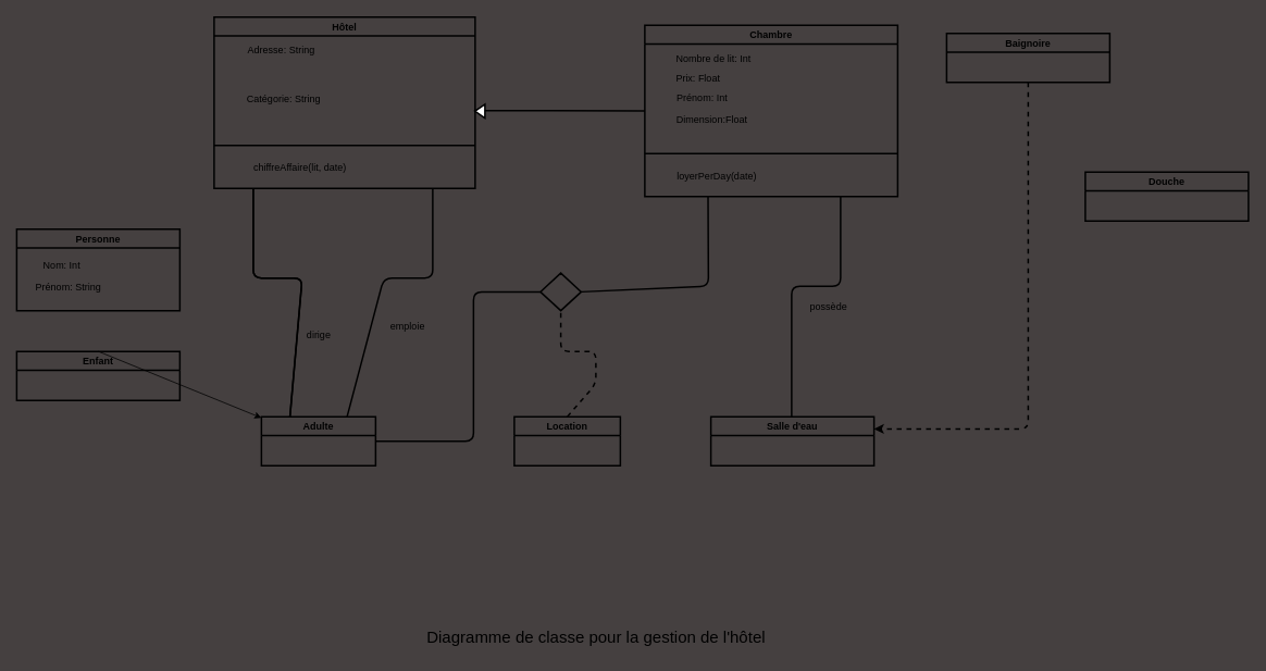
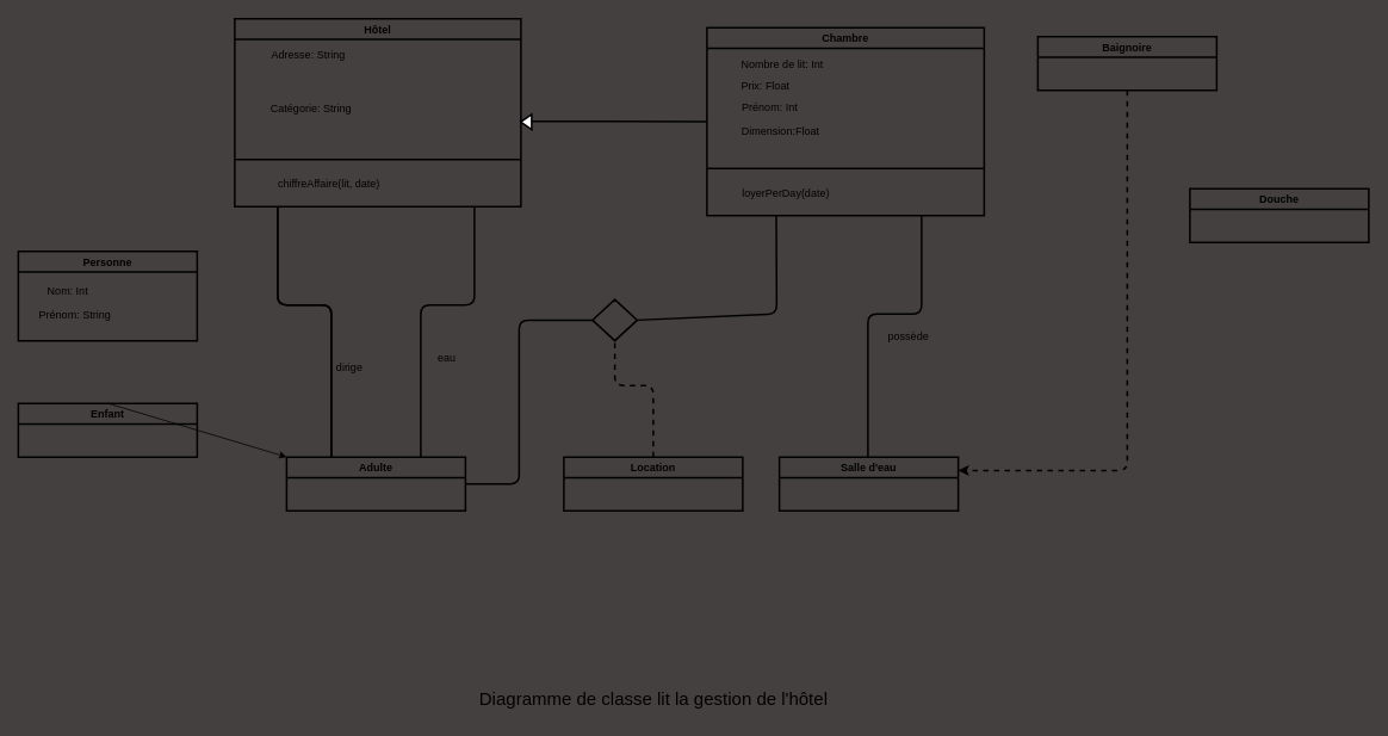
  <mxCell id="0" />
  <mxCell id="1" parent="0" />
  <mxCell id="2" value="Personne" style="swimlane;strokeWidth=2;fillColor=none;" parent="1" vertex="1"><mxGeometry x="20" y="280" width="200" height="100" as="geometry"><mxRectangle x="100" y="30" width="100" height="30" as="alternateBounds" /></mxGeometry></mxCell>
  <mxCell id="3" value="Nom: Int" style="text;html=1;align=center;verticalAlign=middle;resizable=0;points=[];autosize=1;strokeColor=none;fillColor=none;strokeWidth=2;" parent="2" vertex="1"><mxGeometry x="10" y="30" width="90" height="30" as="geometry" /></mxCell>
  <mxCell id="4" value="Prénom: String" style="text;html=1;align=center;verticalAlign=middle;resizable=0;points=[];autosize=1;strokeColor=none;fillColor=none;strokeWidth=2;" parent="2" vertex="1"><mxGeometry x="13" y="56" width="100" height="30" as="geometry" /></mxCell>
  <mxCell id="5" style="edgeStyle=none;html=1;exitX=0.5;exitY=0;exitDx=0;exitDy=0;" edge="1" parent="1" source="6" target="7"><mxGeometry relative="1" as="geometry" /></mxCell>
- <mxCell id="6" value="Enfant" style="swimlane;strokeWidth=2;fillColor=none;" parent="1" vertex="1"><mxGeometry x="20" y="430" width="200" height="60" as="geometry"><mxRectangle x="100" y="30" width="100" height="30" as="alternateBounds" /></mxGeometry></mxCell>
- <mxCell id="7" value="Adulte" style="swimlane;strokeWidth=2;fillColor=none;" parent="1" vertex="1"><mxGeometry x="320" y="510" width="140" height="60" as="geometry"><mxRectangle x="100" y="30" width="100" height="30" as="alternateBounds" /></mxGeometry></mxCell>
+ <mxCell id="6" value="Enfant" style="swimlane;strokeWidth=2;fillColor=none;" parent="1" vertex="1"><mxGeometry x="20" y="450" width="200" height="60" as="geometry"><mxRectangle x="100" y="30" width="100" height="30" as="alternateBounds" /></mxGeometry></mxCell>
+ <mxCell id="7" value="Adulte" style="swimlane;strokeWidth=2;fillColor=none;" parent="1" vertex="1"><mxGeometry x="320" y="510" width="200" height="60" as="geometry"><mxRectangle x="100" y="30" width="100" height="30" as="alternateBounds" /></mxGeometry></mxCell>
  <mxCell id="8" value="Hôtel" style="swimlane;strokeWidth=2;fillColor=none;" parent="1" vertex="1"><mxGeometry x="262" y="20" width="320" height="210" as="geometry"><mxRectangle x="100" y="30" width="100" height="30" as="alternateBounds" /></mxGeometry></mxCell>
  <mxCell id="9" value="Adresse: String" style="text;html=1;align=center;verticalAlign=middle;resizable=0;points=[];autosize=1;strokeColor=none;fillColor=none;strokeWidth=2;" parent="8" vertex="1"><mxGeometry x="27" y="26" width="110" height="30" as="geometry" /></mxCell>
  <mxCell id="10" value="Catégorie: String" style="text;html=1;align=center;verticalAlign=middle;resizable=0;points=[];autosize=1;strokeColor=none;fillColor=none;strokeWidth=2;" parent="8" vertex="1"><mxGeometry x="30" y="86" width="110" height="30" as="geometry" /></mxCell>
  <mxCell id="11" value="chiffreAffaire(lit, date)" style="text;html=1;align=center;verticalAlign=middle;resizable=0;points=[];autosize=1;strokeColor=none;fillColor=none;strokeWidth=2;" parent="8" vertex="1"><mxGeometry x="30" y="170" width="150" height="30" as="geometry" /></mxCell>
  <mxCell id="12" value="" style="endArrow=none;html=1;exitX=0;exitY=0.75;exitDx=0;exitDy=0;entryX=1;entryY=0.75;entryDx=0;entryDy=0;strokeWidth=2;" parent="1" source="8" target="8" edge="1"><mxGeometry width="50" height="50" relative="1" as="geometry"><mxPoint x="570" y="340" as="sourcePoint" /><mxPoint x="620" y="290" as="targetPoint" /></mxGeometry></mxCell>
  <mxCell id="13" value="" style="endArrow=none;html=1;strokeWidth=2;exitX=0.25;exitY=0;exitDx=0;exitDy=0;" parent="1" source="7" edge="1"><mxGeometry width="50" height="50" relative="1" as="geometry"><mxPoint x="540" y="350" as="sourcePoint" /><mxPoint x="310" y="230" as="targetPoint" /><Array as="points"><mxPoint x="370" y="340" /><mxPoint x="310" y="340" /></Array></mxGeometry></mxCell>
  <mxCell id="14" value="dirige" style="text;html=1;align=center;verticalAlign=middle;resizable=0;points=[];autosize=1;strokeColor=none;fillColor=none;" parent="1" vertex="1"><mxGeometry x="365" y="395" width="50" height="30" as="geometry" /></mxCell>
  <mxCell id="15" value="" style="endArrow=none;html=1;strokeWidth=2;exitX=0.25;exitY=0;exitDx=0;exitDy=0;" parent="1" source="7" edge="1"><mxGeometry width="50" height="50" relative="1" as="geometry"><mxPoint x="370" y="510" as="sourcePoint" /><mxPoint x="310" y="230" as="targetPoint" /><Array as="points"><mxPoint x="370" y="340" /><mxPoint x="310" y="340" /></Array></mxGeometry></mxCell>
  <mxCell id="16" value="" style="endArrow=none;html=1;strokeWidth=2;exitX=0.75;exitY=0;exitDx=0;exitDy=0;" parent="1" source="7" edge="1"><mxGeometry width="50" height="50" relative="1" as="geometry"><mxPoint x="540" y="350" as="sourcePoint" /><mxPoint x="530" y="230" as="targetPoint" /><Array as="points"><mxPoint x="470" y="340" /><mxPoint x="530" y="340" /></Array></mxGeometry></mxCell>
- <mxCell id="17" value="emploie" style="text;html=1;align=center;verticalAlign=middle;resizable=0;points=[];autosize=1;strokeColor=none;fillColor=none;" parent="1" vertex="1"><mxGeometry x="464" y="385" width="70" height="30" as="geometry" /></mxCell>
- <mxCell id="18" value="Location" style="swimlane;strokeWidth=2;fillColor=none;" parent="1" vertex="1"><mxGeometry x="630" y="510" width="130" height="60" as="geometry"><mxRectangle x="100" y="30" width="100" height="30" as="alternateBounds" /></mxGeometry></mxCell>
+ <mxCell id="17" value="eau" style="text;html=1;align=center;verticalAlign=middle;resizable=0;points=[];autosize=1;strokeColor=none;fillColor=none;" parent="1" vertex="1"><mxGeometry x="464" y="385" width="70" height="30" as="geometry" /></mxCell>
+ <mxCell id="18" value="Location" style="swimlane;strokeWidth=2;fillColor=none;" parent="1" vertex="1"><mxGeometry x="630" y="510" width="200" height="60" as="geometry"><mxRectangle x="100" y="30" width="100" height="30" as="alternateBounds" /></mxGeometry></mxCell>
  <mxCell id="19" value="" style="rhombus;whiteSpace=wrap;html=1;strokeWidth=2;fillColor=none;" parent="1" vertex="1"><mxGeometry x="662" y="334" width="50" height="46" as="geometry" /></mxCell>
  <mxCell id="20" value="" style="endArrow=none;dashed=1;html=1;strokeWidth=2;entryX=0.5;entryY=1;entryDx=0;entryDy=0;exitX=0.5;exitY=0;exitDx=0;exitDy=0;" parent="1" source="18" target="19" edge="1"><mxGeometry width="50" height="50" relative="1" as="geometry"><mxPoint x="770" y="500" as="sourcePoint" /><mxPoint x="590" y="300" as="targetPoint" /><Array as="points"><mxPoint x="730" y="470" /><mxPoint x="730" y="430" /><mxPoint x="687" y="430" /></Array></mxGeometry></mxCell>
  <mxCell id="21" value="" style="endArrow=none;html=1;strokeWidth=2;exitX=1;exitY=0.5;exitDx=0;exitDy=0;entryX=0;entryY=0.5;entryDx=0;entryDy=0;" parent="1" source="7" target="19" edge="1"><mxGeometry width="50" height="50" relative="1" as="geometry"><mxPoint x="540" y="350" as="sourcePoint" /><mxPoint x="590" y="300" as="targetPoint" /><Array as="points"><mxPoint x="580" y="540" /><mxPoint x="580" y="357" /></Array></mxGeometry></mxCell>
  <mxCell id="22" style="edgeStyle=none;html=1;exitX=0;exitY=0.5;exitDx=0;exitDy=0;strokeWidth=2;" parent="1" source="23" edge="1"><mxGeometry relative="1" as="geometry"><mxPoint x="580" y="134.75" as="targetPoint" /></mxGeometry></mxCell>
  <mxCell id="23" value="Chambre" style="swimlane;strokeWidth=2;fillColor=none;" parent="1" vertex="1"><mxGeometry x="790" y="30" width="310" height="210" as="geometry"><mxRectangle x="100" y="30" width="100" height="30" as="alternateBounds" /></mxGeometry></mxCell>
  <mxCell id="24" value="Nombre de lit: Int" style="text;html=1;align=center;verticalAlign=middle;resizable=0;points=[];autosize=1;strokeColor=none;fillColor=none;strokeWidth=2;" parent="23" vertex="1"><mxGeometry x="29" y="26" width="110" height="30" as="geometry" /></mxCell>
  <mxCell id="25" value="Prix: Float" style="text;html=1;align=center;verticalAlign=middle;resizable=0;points=[];autosize=1;strokeColor=none;fillColor=none;strokeWidth=2;" parent="23" vertex="1"><mxGeometry x="25" y="50" width="80" height="30" as="geometry" /></mxCell>
  <mxCell id="26" value="Prénom: Int" style="text;html=1;align=center;verticalAlign=middle;resizable=0;points=[];autosize=1;strokeColor=none;fillColor=none;strokeWidth=2;" parent="23" vertex="1"><mxGeometry x="25" y="74" width="90" height="30" as="geometry" /></mxCell>
  <mxCell id="27" value="loyerPerDay(date)" style="text;html=1;align=center;verticalAlign=middle;resizable=0;points=[];autosize=1;strokeColor=none;fillColor=none;strokeWidth=2;" parent="23" vertex="1"><mxGeometry x="28" y="170" width="120" height="30" as="geometry" /></mxCell>
  <mxCell id="28" value="" style="endArrow=none;html=1;exitX=0;exitY=0.75;exitDx=0;exitDy=0;entryX=1;entryY=0.75;entryDx=0;entryDy=0;strokeWidth=2;" parent="23" target="23" edge="1"><mxGeometry width="50" height="50" relative="1" as="geometry"><mxPoint y="157.5" as="sourcePoint" /><mxPoint x="320" y="157.5" as="targetPoint" /></mxGeometry></mxCell>
  <mxCell id="29" value="Dimension:Float" style="text;html=1;align=center;verticalAlign=middle;resizable=0;points=[];autosize=1;strokeColor=none;fillColor=none;" parent="23" vertex="1"><mxGeometry x="27" y="101" width="110" height="30" as="geometry" /></mxCell>
  <mxCell id="30" value="" style="triangle;whiteSpace=wrap;html=1;strokeWidth=2;rotation=-180;strokeColor=#000000;" parent="1" vertex="1"><mxGeometry x="582" y="127" width="12" height="17" as="geometry" /></mxCell>
  <mxCell id="31" value="" style="endArrow=none;html=1;strokeWidth=2;exitX=1;exitY=0.5;exitDx=0;exitDy=0;entryX=0.25;entryY=1;entryDx=0;entryDy=0;" parent="1" source="19" target="23" edge="1"><mxGeometry width="50" height="50" relative="1" as="geometry"><mxPoint x="600" y="340" as="sourcePoint" /><mxPoint x="650" y="290" as="targetPoint" /><Array as="points"><mxPoint x="868" y="350" /></Array></mxGeometry></mxCell>
  <mxCell id="32" value="Salle d'eau" style="swimlane;strokeWidth=2;fillColor=none;" parent="1" vertex="1"><mxGeometry x="871" y="510" width="200" height="60" as="geometry"><mxRectangle x="100" y="30" width="100" height="30" as="alternateBounds" /></mxGeometry></mxCell>
  <mxCell id="33" value="" style="endArrow=none;html=1;strokeWidth=2;" parent="1" edge="1"><mxGeometry width="50" height="50" relative="1" as="geometry"><mxPoint x="970" y="510" as="sourcePoint" /><mxPoint x="1030" y="240" as="targetPoint" /><Array as="points"><mxPoint x="970" y="350" /><mxPoint x="1030" y="350" /></Array></mxGeometry></mxCell>
  <mxCell id="34" value="possède" style="text;html=1;align=center;verticalAlign=middle;resizable=0;points=[];autosize=1;strokeColor=none;fillColor=none;" parent="1" vertex="1"><mxGeometry x="980" y="360" width="70" height="30" as="geometry" /></mxCell>
  <mxCell id="35" style="edgeStyle=none;html=1;exitX=0.5;exitY=1;exitDx=0;exitDy=0;entryX=1;entryY=0.25;entryDx=0;entryDy=0;strokeWidth=2;dashed=1;" parent="1" source="36" target="32" edge="1"><mxGeometry relative="1" as="geometry"><Array as="points"><mxPoint x="1260" y="525" /></Array></mxGeometry></mxCell>
  <mxCell id="36" value="Baignoire" style="swimlane;strokeWidth=2;fillColor=none;" parent="1" vertex="1"><mxGeometry x="1160" y="40" width="200" height="60" as="geometry"><mxRectangle x="100" y="30" width="100" height="30" as="alternateBounds" /></mxGeometry></mxCell>
  <mxCell id="37" value="Douche" style="swimlane;strokeWidth=2;fillColor=none;" parent="1" vertex="1"><mxGeometry x="1330" y="210" width="200" height="60" as="geometry"><mxRectangle x="100" y="30" width="100" height="30" as="alternateBounds" /></mxGeometry></mxCell>
- <mxCell id="38" value="&lt;font style=&quot;font-size: 20px;&quot;&gt;Diagramme de classe pour la gestion de l'hôtel&lt;/font&gt;" style="text;html=1;align=center;verticalAlign=middle;resizable=0;points=[];autosize=1;strokeColor=none;fillColor=none;" parent="1" vertex="1"><mxGeometry x="510" y="760" width="440" height="40" as="geometry" /></mxCell>
+ <mxCell id="38" value="&lt;font style=&quot;font-size: 20px;&quot;&gt;Diagramme de classe lit la gestion de l'hôtel&lt;/font&gt;" style="text;html=1;align=center;verticalAlign=middle;resizable=0;points=[];autosize=1;strokeColor=none;fillColor=none;" parent="1" vertex="1"><mxGeometry x="510" y="760" width="440" height="40" as="geometry" /></mxCell>
